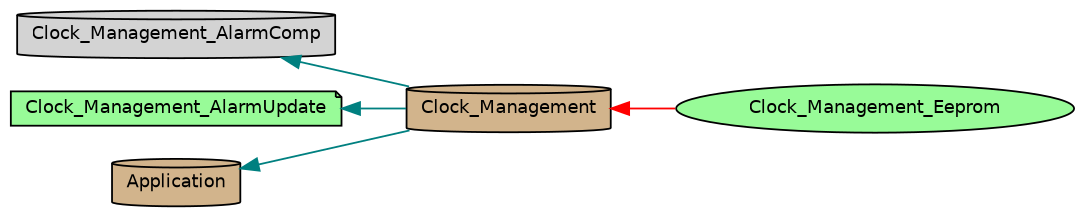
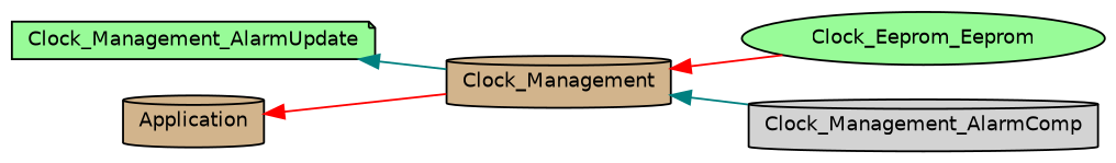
  digraph {
    rankdir=LR
    node [color=black fillcolor=tan fontname=Helvetica fontsize=10 shape=cylinder style=filled]
    edge [color=red dir=back fontname=Helvetica fontsize=10 labelfontname=Helvetica labelfontsize=10 shape=plaintext style=solid]
    n1 [fontcolor=black height=0.2 label=Clock_Management width=0.4]
-   n2 [fillcolor=palegreen height=0.2 label=Clock_Management_Eeprom shape=ellipse width=0.4]
+   n2 [fillcolor=palegreen height=0.2 label=Clock_Eeprom_Eeprom shape=ellipse width=0.4]
    n3 [fillcolor=lightgrey height=0.2 label=Clock_Management_AlarmComp width=0.4]
    n4 [fillcolor=palegreen height=0.2 label=Clock_Management_AlarmUpdate shape=note width=0.4]
    n5 [height=0.2 label=Application width=0.4]
    n1 -> n2
-   n3 -> n1 [color=teal]
+   n1 -> n3 [color=teal]
    n4 -> n1 [color=teal]
-   n5 -> n1 [color=teal]
+   n5 -> n1
  }
